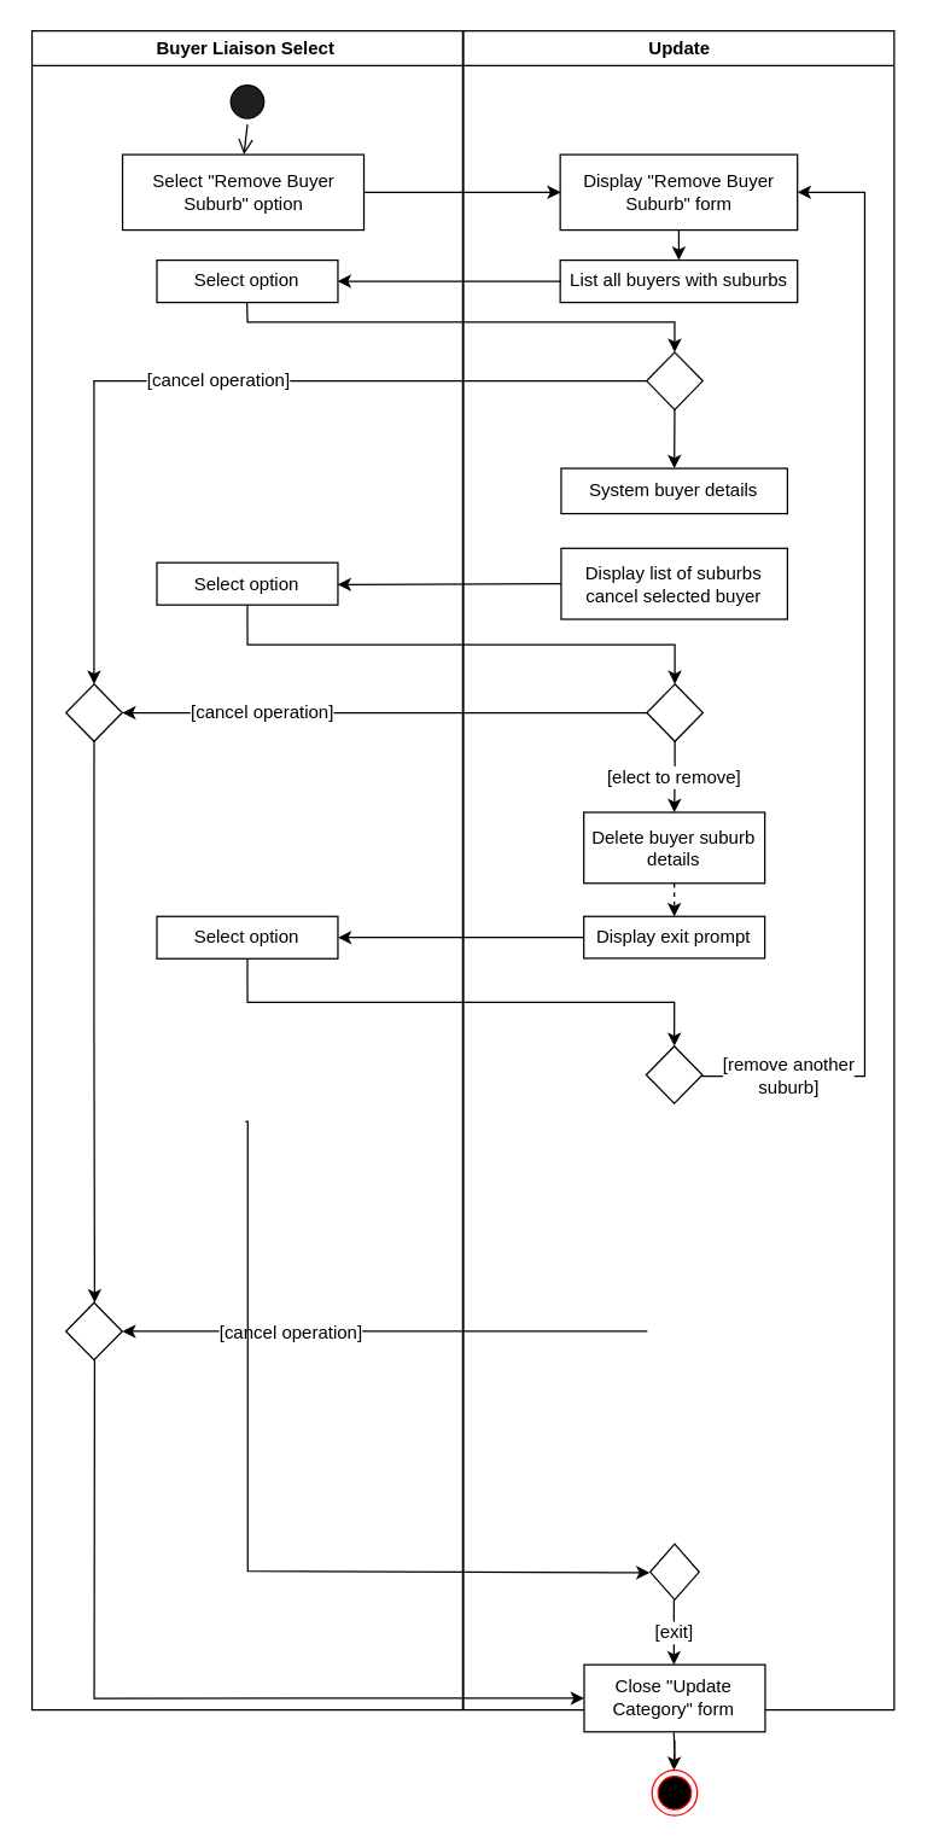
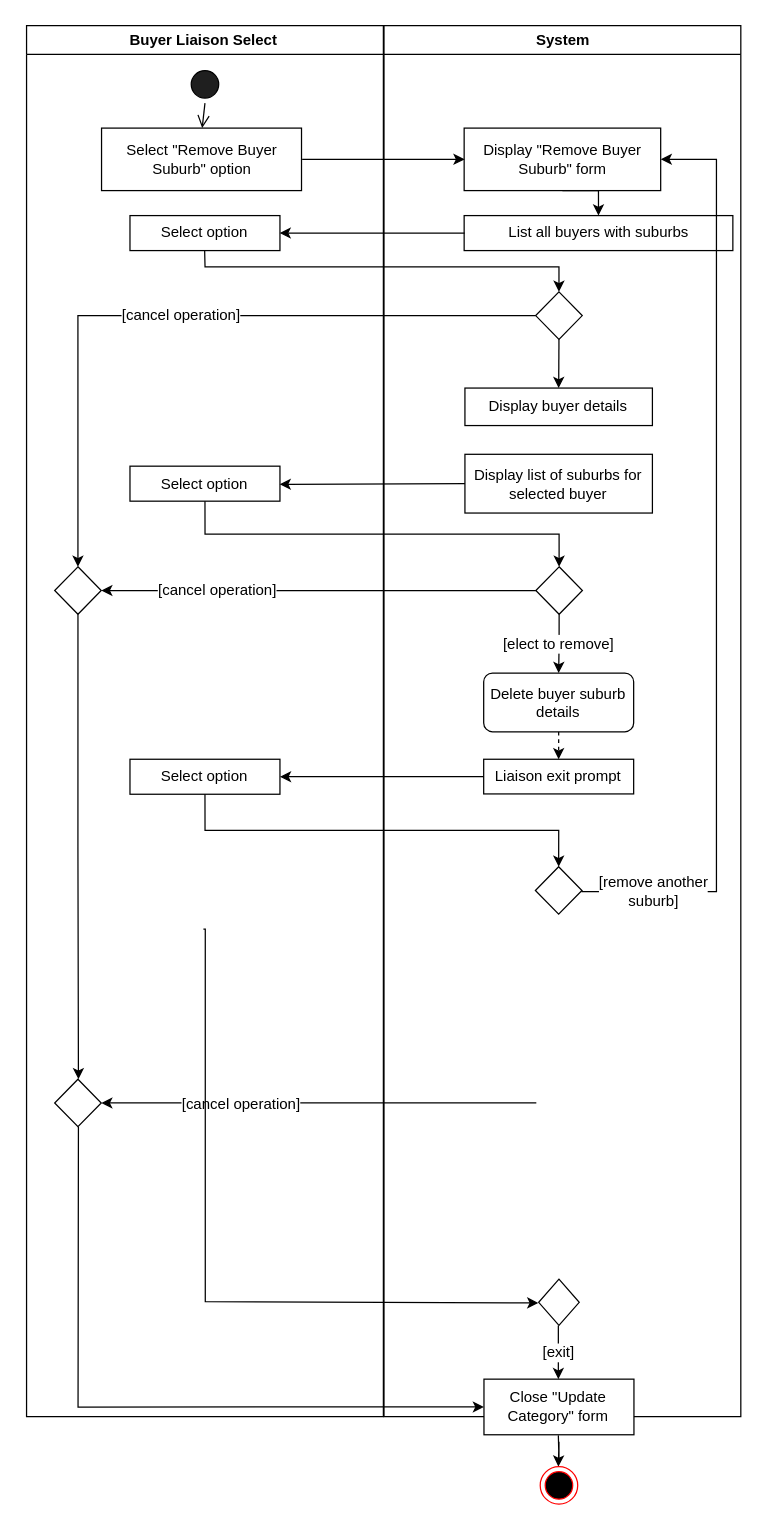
  <mxCell id="0" />
  <mxCell id="1" parent="0" />
  <mxCell id="2" value="Buyer Liaison Select " style="swimlane;whiteSpace=wrap;rounded=0;deletable=0;movable=0;expand=1;collapsible=0;snapToPoint=1;" parent="1" vertex="1"><mxGeometry x="20.5" y="20" width="285.5" height="1113" as="geometry" /></mxCell>
  <mxCell id="3" value="" style="ellipse;shape=startState;rounded=0;whiteSpace=wrap;fillColor=#1F1F1F;snapToPoint=1;" parent="2" vertex="1"><mxGeometry x="127.75" y="32" width="30" height="30" as="geometry" /></mxCell>
  <mxCell id="4" value="" style="edgeStyle=elbowEdgeStyle;elbow=horizontal;verticalAlign=bottom;endArrow=open;endSize=8;endFill=1;rounded=0;exitX=0.5;exitY=1;exitDx=0;exitDy=0;snapToPoint=1;" parent="2" source="3" target="5" edge="1"><mxGeometry x="100" y="40" as="geometry"><mxPoint x="115" y="110" as="targetPoint" /><mxPoint x="140.5" y="90" as="sourcePoint" /></mxGeometry></mxCell>
  <mxCell id="5" value="Select &quot;Remove Buyer Suburb&quot; option" style="rounded=0;whiteSpace=wrap;snapToPoint=1;" parent="2" vertex="1"><mxGeometry x="60" y="82" width="160" height="50" as="geometry" /></mxCell>
  <mxCell id="6" value="Select option" style="whiteSpace=wrap;html=1;rounded=0;snapToPoint=1;" parent="2" vertex="1"><mxGeometry x="82.75" y="152" width="120" height="28" as="geometry" /></mxCell>
  <mxCell id="7" value="" style="rhombus;whiteSpace=wrap;html=1;rounded=0;arcSize=20;fixedWidth=0;snapToPoint=1;" parent="2" vertex="1"><mxGeometry x="22.5" y="843" width="37.25" height="38" as="geometry" /></mxCell>
  <mxCell id="8" style="edgeStyle=orthogonalEdgeStyle;rounded=0;orthogonalLoop=1;jettySize=auto;html=1;exitX=0.5;exitY=1;exitDx=0;exitDy=0;fontFamily=Helvetica;fontSize=12;fontColor=default;snapToPoint=1;" parent="2" source="9" target="7" edge="1"><mxGeometry relative="1" as="geometry" /></mxCell>
  <mxCell id="9" value="" style="rhombus;whiteSpace=wrap;html=1;rounded=0;snapToPoint=1;" parent="2" vertex="1"><mxGeometry x="22.5" y="433" width="37.25" height="38" as="geometry" /></mxCell>
  <mxCell id="10" value="Select option" style="whiteSpace=wrap;html=1;rounded=0;snapToPoint=1;" vertex="1" parent="2"><mxGeometry x="82.75" y="352.5" width="120" height="28" as="geometry" /></mxCell>
  <mxCell id="11" value="Select option" style="whiteSpace=wrap;html=1;rounded=0;snapToPoint=1;" vertex="1" parent="2"><mxGeometry x="82.75" y="587" width="120" height="28" as="geometry" /></mxCell>
- <mxCell id="12" value="Update" style="swimlane;whiteSpace=wrap;rounded=0;deletable=0;movable=0;expand=1;collapsible=0;snapToPoint=1;" parent="1" vertex="1"><mxGeometry x="306.5" y="20" width="285.5" height="1113" as="geometry" /></mxCell>
+ <mxCell id="12" value="System" style="swimlane;whiteSpace=wrap;rounded=0;deletable=0;movable=0;expand=1;collapsible=0;snapToPoint=1;" parent="1" vertex="1"><mxGeometry x="306.5" y="20" width="285.5" height="1113" as="geometry" /></mxCell>
  <mxCell id="13" style="edgeStyle=orthogonalEdgeStyle;rounded=0;orthogonalLoop=1;jettySize=auto;html=1;exitX=0.5;exitY=1;exitDx=0;exitDy=0;entryX=0.5;entryY=0;entryDx=0;entryDy=0;snapToPoint=1;" edge="1" parent="12" source="14" target="15"><mxGeometry relative="1" as="geometry" /></mxCell>
  <mxCell id="14" value="Display &quot;Remove Buyer Suburb&quot; form" style="whiteSpace=wrap;html=1;rounded=0;snapToPoint=1;" parent="12" vertex="1"><mxGeometry x="64.13" y="82" width="157.25" height="50" as="geometry" /></mxCell>
- <mxCell id="15" value="List all buyers with suburbs" style="whiteSpace=wrap;html=1;rounded=0;snapToPoint=1;" parent="12" vertex="1"><mxGeometry x="64.13" y="152" width="157.25" height="28" as="geometry" /></mxCell>
+ <mxCell id="15" value="List all buyers with suburbs" style="whiteSpace=wrap;html=1;rounded=0;snapToPoint=1;" parent="12" vertex="1"><mxGeometry x="64.13" y="152" width="215" height="28" as="geometry" /></mxCell>
  <mxCell id="16" style="edgeStyle=orthogonalEdgeStyle;rounded=0;orthogonalLoop=1;jettySize=auto;html=1;exitX=0.5;exitY=1;exitDx=0;exitDy=0;entryX=0.5;entryY=0;entryDx=0;entryDy=0;" edge="1" parent="12" source="17" target="18"><mxGeometry relative="1" as="geometry" /></mxCell>
  <mxCell id="17" value="" style="rhombus;whiteSpace=wrap;html=1;rounded=0;snapToPoint=1;" parent="12" vertex="1"><mxGeometry x="121.37" y="213" width="37.25" height="38" as="geometry" /></mxCell>
- <mxCell id="18" value="System buyer details" style="whiteSpace=wrap;html=1;rounded=0;snapToPoint=1;" parent="12" vertex="1"><mxGeometry x="64.76" y="290" width="150" height="30" as="geometry" /></mxCell>
+ <mxCell id="18" value="Display buyer details" style="whiteSpace=wrap;html=1;rounded=0;snapToPoint=1;" parent="12" vertex="1"><mxGeometry x="64.76" y="290" width="150" height="30" as="geometry" /></mxCell>
  <mxCell id="19" value="[elect to remove]" style="edgeStyle=orthogonalEdgeStyle;rounded=0;orthogonalLoop=1;jettySize=auto;html=1;exitX=0.5;exitY=1;exitDx=0;exitDy=0;fontFamily=Helvetica;fontSize=12;fontColor=default;snapToPoint=1;entryX=0.5;entryY=0;entryDx=0;entryDy=0;" parent="12" source="20" target="30" edge="1"><mxGeometry relative="1" as="geometry"><mxPoint x="139.5" y="518" as="targetPoint" /></mxGeometry></mxCell>
  <mxCell id="20" value="" style="rhombus;whiteSpace=wrap;html=1;rounded=0;snapToPoint=1;" parent="12" vertex="1"><mxGeometry x="121.5" y="433" width="37.25" height="38" as="geometry" /></mxCell>
  <mxCell id="21" value="" style="rhombus;whiteSpace=wrap;html=1;rounded=0;autosize=1;snapToPoint=1;" parent="12" vertex="1"><mxGeometry x="123.77" y="1003" width="32.44" height="37" as="geometry" /></mxCell>
- <mxCell id="22" value="Display exit prompt" style="whiteSpace=wrap;html=1;rounded=0;snapToPoint=1;" parent="12" vertex="1"><mxGeometry x="79.76" y="587" width="120" height="27.75" as="geometry" /></mxCell>
+ <mxCell id="22" value="Liaison exit prompt" style="whiteSpace=wrap;html=1;rounded=0;snapToPoint=1;" parent="12" vertex="1"><mxGeometry x="79.76" y="587" width="120" height="27.75" as="geometry" /></mxCell>
  <mxCell id="23" value="" style="edgeStyle=orthogonalEdgeStyle;rounded=0;orthogonalLoop=1;jettySize=auto;html=1;fontFamily=Helvetica;fontSize=12;fontColor=default;snapToPoint=1;" parent="12" source="24" target="26" edge="1"><mxGeometry relative="1" as="geometry" /></mxCell>
  <mxCell id="24" value="Close &quot;Update &lt;br&gt;Category&quot; form" style="whiteSpace=wrap;html=1;rounded=0;snapToPoint=1;" parent="12" vertex="1"><mxGeometry x="79.99" y="1083" width="120" height="44.5" as="geometry" /></mxCell>
  <mxCell id="25" value="[exit]" style="edgeStyle=orthogonalEdgeStyle;rounded=0;orthogonalLoop=1;jettySize=auto;html=1;fontFamily=Helvetica;fontSize=12;fontColor=default;snapToPoint=1;" parent="12" source="21" target="24" edge="1"><mxGeometry relative="1" as="geometry" /></mxCell>
  <mxCell id="26" value="" style="ellipse;html=1;shape=endState;fillColor=#000000;strokeColor=#ff0000;rounded=0;fontFamily=Helvetica;fontSize=12;fontColor=default;snapToPoint=1;" parent="12" vertex="1"><mxGeometry x="124.99" y="1153" width="30" height="30" as="geometry" /></mxCell>
  <mxCell id="27" value="[remove another &lt;br&gt;suburb]" style="edgeStyle=orthogonalEdgeStyle;rounded=0;orthogonalLoop=1;jettySize=auto;html=1;exitX=1;exitY=0.5;exitDx=0;exitDy=0;fontFamily=Helvetica;fontSize=12;fontColor=default;entryX=1;entryY=0.5;entryDx=0;entryDy=0;snapToPoint=1;" parent="12" source="31" target="14" edge="1"><mxGeometry x="-0.843" relative="1" as="geometry"><mxPoint x="255.5" y="101.333" as="targetPoint" /><Array as="points"><mxPoint x="158" y="693" /><mxPoint x="266" y="693" /><mxPoint x="266" y="107" /></Array><mxPoint as="offset" /></mxGeometry></mxCell>
- <mxCell id="28" value="Display list of suburbs cancel selected buyer" style="whiteSpace=wrap;html=1;rounded=0;" vertex="1" parent="12"><mxGeometry x="64.76" y="343" width="150" height="47" as="geometry" /></mxCell>
+ <mxCell id="28" value="Display list of suburbs for selected buyer" style="whiteSpace=wrap;html=1;rounded=0;" vertex="1" parent="12"><mxGeometry x="64.76" y="343" width="150" height="47" as="geometry" /></mxCell>
  <mxCell id="29" style="edgeStyle=orthogonalEdgeStyle;rounded=0;orthogonalLoop=1;jettySize=auto;html=1;exitX=0.5;exitY=1;exitDx=0;exitDy=0;entryX=0.5;entryY=0;entryDx=0;entryDy=0;dashed=1;" edge="1" parent="12" source="30" target="22"><mxGeometry relative="1" as="geometry" /></mxCell>
- <mxCell id="30" value="Delete buyer suburb details" style="rounded=0;whiteSpace=wrap;html=1;" vertex="1" parent="12"><mxGeometry x="79.76" y="518" width="120" height="47" as="geometry" /></mxCell>
+ <mxCell id="30" value="Delete buyer suburb details" style="whiteSpace=wrap;html=1;rounded=1;" vertex="1" parent="12"><mxGeometry x="79.76" y="518" width="120" height="47" as="geometry" /></mxCell>
  <mxCell id="31" value="" style="rhombus;whiteSpace=wrap;html=1;rounded=0;snapToPoint=1;" vertex="1" parent="12"><mxGeometry x="121.13" y="673" width="37.25" height="38" as="geometry" /></mxCell>
  <mxCell id="32" value="" style="edgeStyle=orthogonalEdgeStyle;rounded=0;orthogonalLoop=1;jettySize=auto;html=1;snapToPoint=1;" parent="1" source="5" target="14" edge="1"><mxGeometry relative="1" as="geometry" /></mxCell>
  <mxCell id="33" value="" style="edgeStyle=orthogonalEdgeStyle;rounded=0;orthogonalLoop=1;jettySize=auto;html=1;snapToPoint=1;" parent="1" source="15" target="6" edge="1"><mxGeometry relative="1" as="geometry" /></mxCell>
  <mxCell id="34" value="" style="edgeStyle=orthogonalEdgeStyle;rounded=0;orthogonalLoop=1;jettySize=auto;html=1;entryX=0.5;entryY=0;entryDx=0;entryDy=0;snapToPoint=1;" parent="1" source="6" target="17" edge="1"><mxGeometry relative="1" as="geometry"><Array as="points"><mxPoint x="163" y="213" /><mxPoint x="447" y="213" /></Array></mxGeometry></mxCell>
  <mxCell id="35" value="[cancel operation]" style="endArrow=classic;html=1;rounded=0;fontFamily=Helvetica;fontSize=12;fontColor=default;exitX=0;exitY=0.5;exitDx=0;exitDy=0;snapToPoint=1;entryX=1;entryY=0.5;entryDx=0;entryDy=0;" parent="1" target="7" edge="1"><mxGeometry x="0.354" y="1" width="50" height="50" relative="1" as="geometry"><mxPoint x="428.38" y="882" as="sourcePoint" /><mxPoint x="162" y="881" as="targetPoint" /><mxPoint as="offset" /></mxGeometry></mxCell>
  <mxCell id="36" style="edgeStyle=orthogonalEdgeStyle;rounded=0;orthogonalLoop=1;jettySize=auto;html=1;entryX=0;entryY=0.5;entryDx=0;entryDy=0;fontFamily=Helvetica;fontSize=12;fontColor=default;snapToPoint=1;" parent="1" source="7" target="24" edge="1"><mxGeometry relative="1" as="geometry"><Array as="points"><mxPoint x="61" y="1125" /></Array></mxGeometry></mxCell>
  <mxCell id="37" value="[cancel operation]" style="endArrow=classic;html=1;rounded=0;fontFamily=Helvetica;fontSize=12;fontColor=default;snapToPoint=1;exitX=0;exitY=0.5;exitDx=0;exitDy=0;entryX=1;entryY=0.5;entryDx=0;entryDy=0;" parent="1" source="20" target="9" edge="1"><mxGeometry x="0.468" width="50" height="50" relative="1" as="geometry"><mxPoint x="242" y="833" as="sourcePoint" /><mxPoint x="92" y="473" as="targetPoint" /><Array as="points" /><mxPoint as="offset" /></mxGeometry></mxCell>
  <mxCell id="38" value="[cancel operation]" style="edgeStyle=orthogonalEdgeStyle;rounded=0;orthogonalLoop=1;jettySize=auto;html=1;exitX=0;exitY=0.5;exitDx=0;exitDy=0;entryX=0.5;entryY=0;entryDx=0;entryDy=0;fontFamily=Helvetica;fontSize=12;fontColor=default;snapToPoint=1;" parent="1" source="17" target="9" edge="1"><mxGeometry relative="1" as="geometry" /></mxCell>
  <mxCell id="39" style="edgeStyle=orthogonalEdgeStyle;rounded=0;orthogonalLoop=1;jettySize=auto;html=1;exitX=0;exitY=0.5;exitDx=0;exitDy=0;" edge="1" parent="1" source="28" target="10"><mxGeometry relative="1" as="geometry" /></mxCell>
  <mxCell id="40" style="edgeStyle=orthogonalEdgeStyle;rounded=0;orthogonalLoop=1;jettySize=auto;html=1;exitX=0.5;exitY=1;exitDx=0;exitDy=0;entryX=0.5;entryY=0;entryDx=0;entryDy=0;" edge="1" parent="1" source="10" target="20"><mxGeometry relative="1" as="geometry" /></mxCell>
  <mxCell id="41" value="" style="edgeStyle=orthogonalEdgeStyle;rounded=0;orthogonalLoop=1;jettySize=auto;html=1;snapToPoint=1;" parent="1" target="21" edge="1"><mxGeometry relative="1" as="geometry"><Array as="points"><mxPoint x="163.5" y="1041" /></Array><mxPoint x="162" y="743" as="sourcePoint" /></mxGeometry></mxCell>
  <mxCell id="42" style="edgeStyle=orthogonalEdgeStyle;rounded=0;orthogonalLoop=1;jettySize=auto;html=1;exitX=0;exitY=0.5;exitDx=0;exitDy=0;entryX=1;entryY=0.5;entryDx=0;entryDy=0;" edge="1" parent="1" source="22" target="11"><mxGeometry relative="1" as="geometry" /></mxCell>
  <mxCell id="43" style="edgeStyle=orthogonalEdgeStyle;rounded=0;orthogonalLoop=1;jettySize=auto;html=1;exitX=0.5;exitY=1;exitDx=0;exitDy=0;entryX=0.5;entryY=0;entryDx=0;entryDy=0;" edge="1" parent="1" source="11" target="31"><mxGeometry relative="1" as="geometry" /></mxCell>
